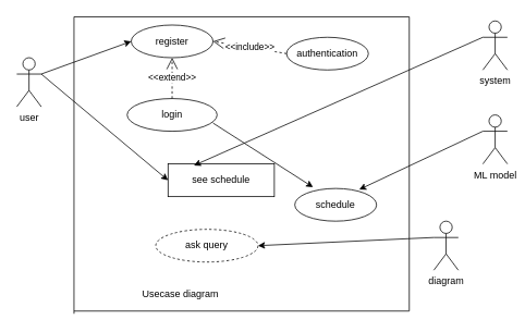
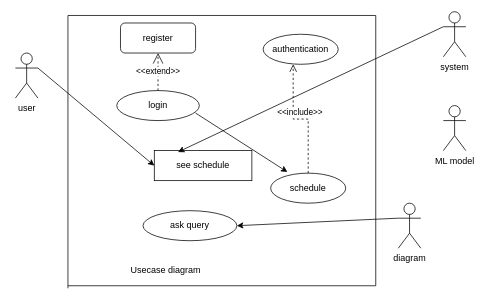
  <mxCell id="0" />
  <mxCell id="1" parent="0" />
  <mxCell id="2" value="user" style="shape=umlActor;verticalLabelPosition=bottom;verticalAlign=top;html=1;outlineConnect=0;" vertex="1" parent="1"><mxGeometry x="20" y="70" width="30" height="60" as="geometry" /></mxCell>
  <mxCell id="3" value="diagram" style="shape=umlActor;verticalLabelPosition=bottom;verticalAlign=top;html=1;outlineConnect=0;" vertex="1" parent="1"><mxGeometry x="530" y="270" width="30" height="60" as="geometry" /></mxCell>
- <mxCell id="4" value="register" style="ellipse;whiteSpace=wrap;html=1;" vertex="1" parent="1"><mxGeometry x="160" y="30" width="100" height="40" as="geometry" /></mxCell>
+ <mxCell id="4" value="register" style="whiteSpace=wrap;html=1;rounded=1;" vertex="1" parent="1"><mxGeometry x="160" y="30" width="100" height="40" as="geometry" /></mxCell>
  <mxCell id="5" value="login" style="ellipse;whiteSpace=wrap;html=1;" vertex="1" parent="1"><mxGeometry x="155" y="120" width="110" height="40" as="geometry" /></mxCell>
  <mxCell id="6" value="ML model" style="shape=umlActor;verticalLabelPosition=bottom;verticalAlign=top;html=1;" vertex="1" parent="1"><mxGeometry x="590" y="140" width="30" height="60" as="geometry" /></mxCell>
- <mxCell id="7" value="system" style="shape=umlActor;verticalLabelPosition=bottom;verticalAlign=top;html=1;" vertex="1" parent="1"><mxGeometry x="590" y="25" width="30" height="60" as="geometry" /></mxCell>
+ <mxCell id="7" value="system" style="shape=umlActor;verticalLabelPosition=bottom;verticalAlign=top;html=1;" vertex="1" parent="1"><mxGeometry x="590" y="15" width="30" height="60" as="geometry" /></mxCell>
  <mxCell id="8" value="authentication" style="ellipse;whiteSpace=wrap;html=1;" vertex="1" parent="1"><mxGeometry x="350" y="45" width="100" height="40" as="geometry" /></mxCell>
  <mxCell id="9" value="see schedule" style="whiteSpace=wrap;html=1;rounded=0;" vertex="1" parent="1"><mxGeometry x="205" y="200" width="130" height="40" as="geometry" /></mxCell>
  <mxCell id="10" value="schedule" style="ellipse;whiteSpace=wrap;html=1;" vertex="1" parent="1"><mxGeometry x="360" y="230" width="100" height="40" as="geometry" /></mxCell>
- <mxCell id="11" value="ask query" style="ellipse;whiteSpace=wrap;html=1;dashed=1;" vertex="1" parent="1"><mxGeometry x="190" y="280" width="125" height="40" as="geometry" /></mxCell>
+ <mxCell id="11" value="ask query" style="ellipse;whiteSpace=wrap;html=1;" vertex="1" parent="1"><mxGeometry x="190" y="280" width="125" height="40" as="geometry" /></mxCell>
+ <mxCell id="12" value="&amp;lt;&amp;lt;include&amp;gt;&amp;gt;" style="html=1;verticalAlign=bottom;endArrow=open;dashed=1;endSize=8;edgeStyle=elbowEdgeStyle;elbow=vertical;curved=0;rounded=0;entryX=0.4;entryY=1;entryDx=0;entryDy=0;entryPerimeter=0;exitX=0.5;exitY=0;exitDx=0;exitDy=0;" edge="1" parent="1" source="10" target="8"><mxGeometry relative="1" as="geometry"><mxPoint x="370" y="160" as="sourcePoint" /><mxPoint x="290" y="160" as="targetPoint" /></mxGeometry></mxCell>
  <mxCell id="13" value="&amp;lt;&amp;lt;extend&amp;gt;&amp;gt;" style="endArrow=open;endSize=12;dashed=1;html=1;rounded=0;exitX=0.5;exitY=0;exitDx=0;exitDy=0;entryX=0.5;entryY=1;entryDx=0;entryDy=0;" edge="1" parent="1" source="5" target="4"><mxGeometry width="160" relative="1" as="geometry"><mxPoint x="250" y="160" as="sourcePoint" /><mxPoint x="410" y="160" as="targetPoint" /></mxGeometry></mxCell>
- <mxCell id="14" value="&amp;lt;&amp;lt;include&amp;gt;&amp;gt;" style="endArrow=open;endSize=12;dashed=1;html=1;rounded=0;exitX=0;exitY=0.5;exitDx=0;exitDy=0;entryX=1;entryY=0.5;entryDx=0;entryDy=0;" edge="1" parent="1" source="8" target="4"><mxGeometry width="160" relative="1" as="geometry"><mxPoint x="220" y="130" as="sourcePoint" /><mxPoint x="220" y="80" as="targetPoint" /></mxGeometry></mxCell>
- <mxCell id="15" value="" style="endArrow=classic;html=1;rounded=0;exitX=1;exitY=0.333;exitDx=0;exitDy=0;exitPerimeter=0;entryX=0;entryY=0.5;entryDx=0;entryDy=0;" edge="1" parent="1" source="2" target="4"><mxGeometry width="50" height="50" relative="1" as="geometry"><mxPoint x="310" y="190" as="sourcePoint" /><mxPoint x="360" y="140" as="targetPoint" /></mxGeometry></mxCell>
  <mxCell id="16" value="" style="endArrow=classic;html=1;rounded=0;exitX=0.955;exitY=0.75;exitDx=0;exitDy=0;exitPerimeter=0;entryX=0.223;entryY=-0.039;entryDx=0;entryDy=0;entryPerimeter=0;" edge="1" parent="1" source="5" target="10"><mxGeometry width="50" height="50" relative="1" as="geometry"><mxPoint x="310" y="190" as="sourcePoint" /><mxPoint x="360" y="140" as="targetPoint" /></mxGeometry></mxCell>
  <mxCell id="17" value="" style="endArrow=classic;html=1;rounded=0;exitX=1;exitY=0.333;exitDx=0;exitDy=0;exitPerimeter=0;entryX=0;entryY=0.5;entryDx=0;entryDy=0;" edge="1" parent="1" source="2" target="9"><mxGeometry width="50" height="50" relative="1" as="geometry"><mxPoint x="310" y="190" as="sourcePoint" /><mxPoint x="360" y="140" as="targetPoint" /></mxGeometry></mxCell>
  <mxCell id="18" value="" style="endArrow=classic;html=1;rounded=0;exitX=0;exitY=0.333;exitDx=0;exitDy=0;exitPerimeter=0;entryX=0.243;entryY=0.047;entryDx=0;entryDy=0;entryPerimeter=0;" edge="1" parent="1" source="7" target="9"><mxGeometry width="50" height="50" relative="1" as="geometry"><mxPoint x="310" y="190" as="sourcePoint" /><mxPoint x="360" y="140" as="targetPoint" /></mxGeometry></mxCell>
- <mxCell id="19" value="" style="endArrow=classic;html=1;rounded=0;exitX=0;exitY=0.333;exitDx=0;exitDy=0;exitPerimeter=0;entryX=0.788;entryY=0.032;entryDx=0;entryDy=0;entryPerimeter=0;" edge="1" parent="1" source="6" target="10"><mxGeometry width="50" height="50" relative="1" as="geometry"><mxPoint x="310" y="190" as="sourcePoint" /><mxPoint x="360" y="140" as="targetPoint" /></mxGeometry></mxCell>
  <mxCell id="20" value="" style="endArrow=classic;html=1;rounded=0;exitX=0;exitY=0.333;exitDx=0;exitDy=0;exitPerimeter=0;entryX=1;entryY=0.5;entryDx=0;entryDy=0;" edge="1" parent="1" source="3" target="11"><mxGeometry width="50" height="50" relative="1" as="geometry"><mxPoint x="310" y="250" as="sourcePoint" /><mxPoint x="360" y="200" as="targetPoint" /></mxGeometry></mxCell>
  <mxCell id="21" value="" style="endArrow=none;html=1;rounded=0;" edge="1" parent="1"><mxGeometry width="50" height="50" relative="1" as="geometry"><mxPoint x="90" y="20" as="sourcePoint" /><mxPoint x="90" y="383.323" as="targetPoint" /></mxGeometry></mxCell>
  <mxCell id="22" value="" style="endArrow=none;html=1;rounded=0;" edge="1" parent="1"><mxGeometry width="50" height="50" relative="1" as="geometry"><mxPoint x="500" y="20" as="sourcePoint" /><mxPoint x="500" y="380" as="targetPoint" /></mxGeometry></mxCell>
  <mxCell id="23" value="" style="endArrow=none;html=1;rounded=0;" edge="1" parent="1"><mxGeometry width="50" height="50" relative="1" as="geometry"><mxPoint x="500" y="380" as="sourcePoint" /><mxPoint x="90" y="380" as="targetPoint" /></mxGeometry></mxCell>
  <mxCell id="24" value="" style="endArrow=none;html=1;rounded=0;" edge="1" parent="1"><mxGeometry width="50" height="50" relative="1" as="geometry"><mxPoint x="90" y="20" as="sourcePoint" /><mxPoint x="500" y="20" as="targetPoint" /></mxGeometry></mxCell>
  <mxCell id="25" value="Usecase diagram" style="text;html=1;align=center;verticalAlign=middle;resizable=0;points=[];autosize=1;strokeColor=none;fillColor=none;" vertex="1" parent="1"><mxGeometry x="160" y="345" width="120" height="30" as="geometry" /></mxCell>
